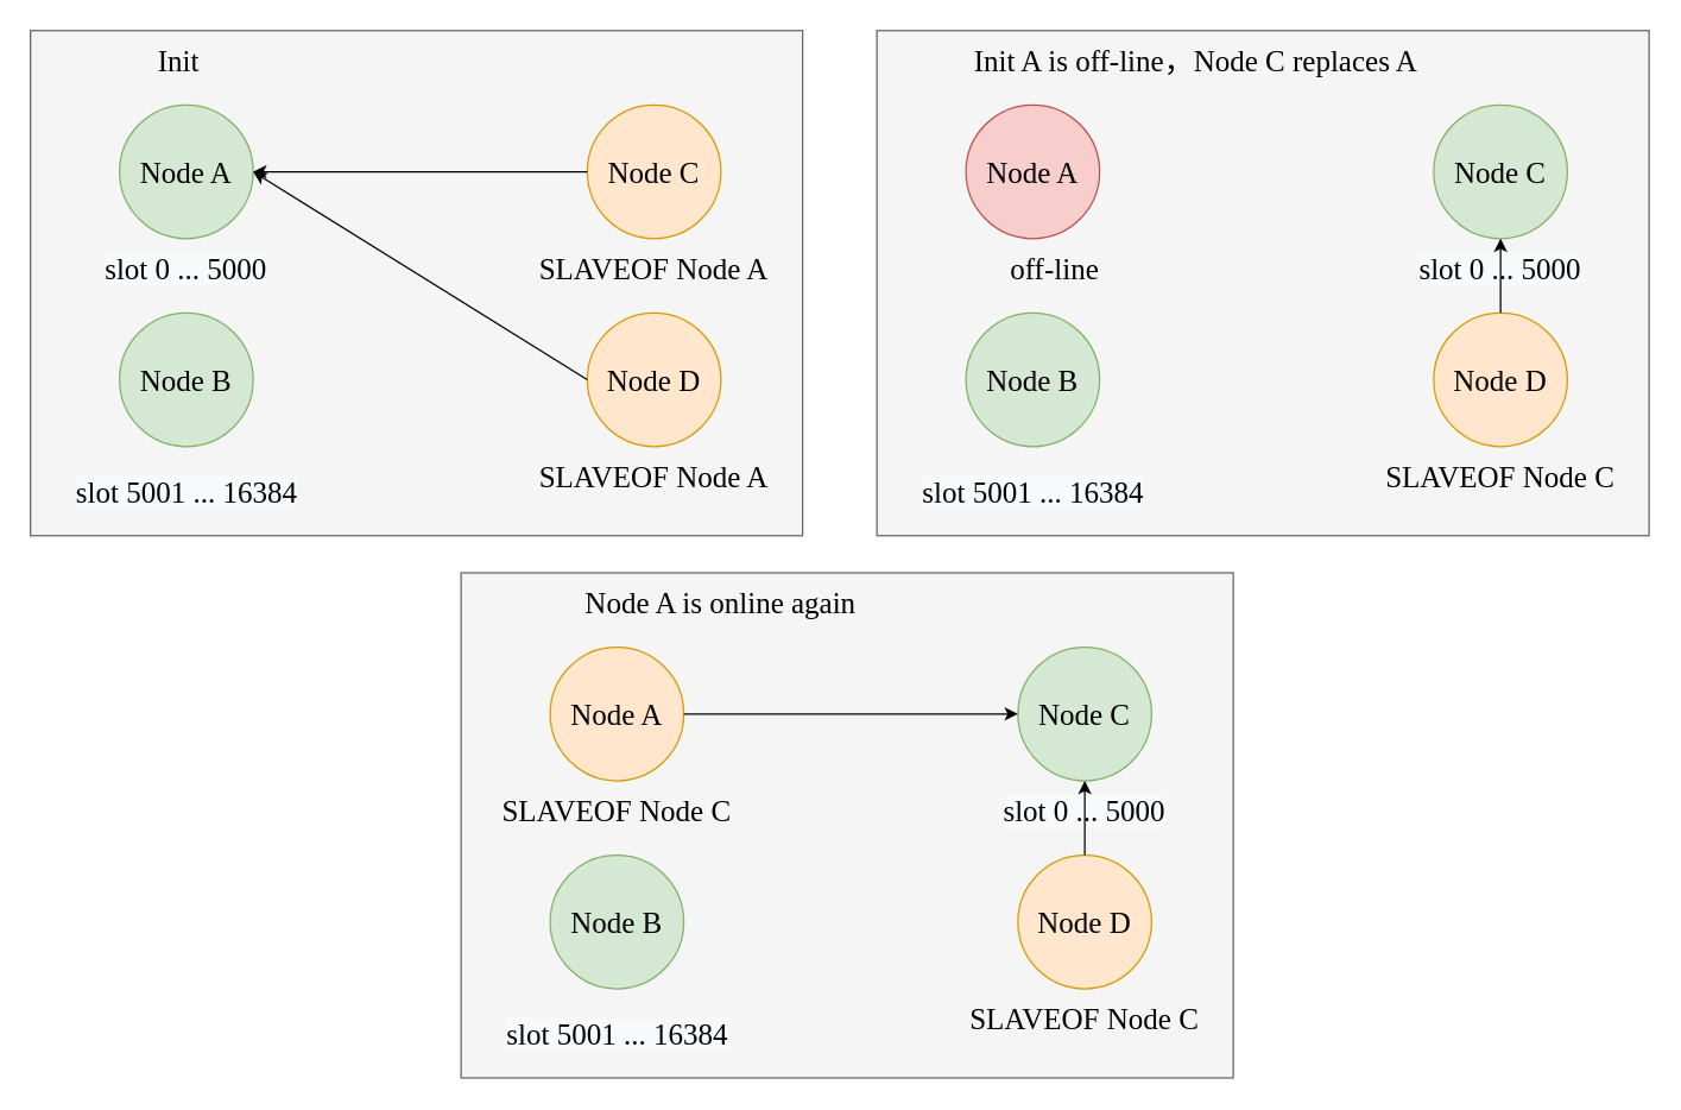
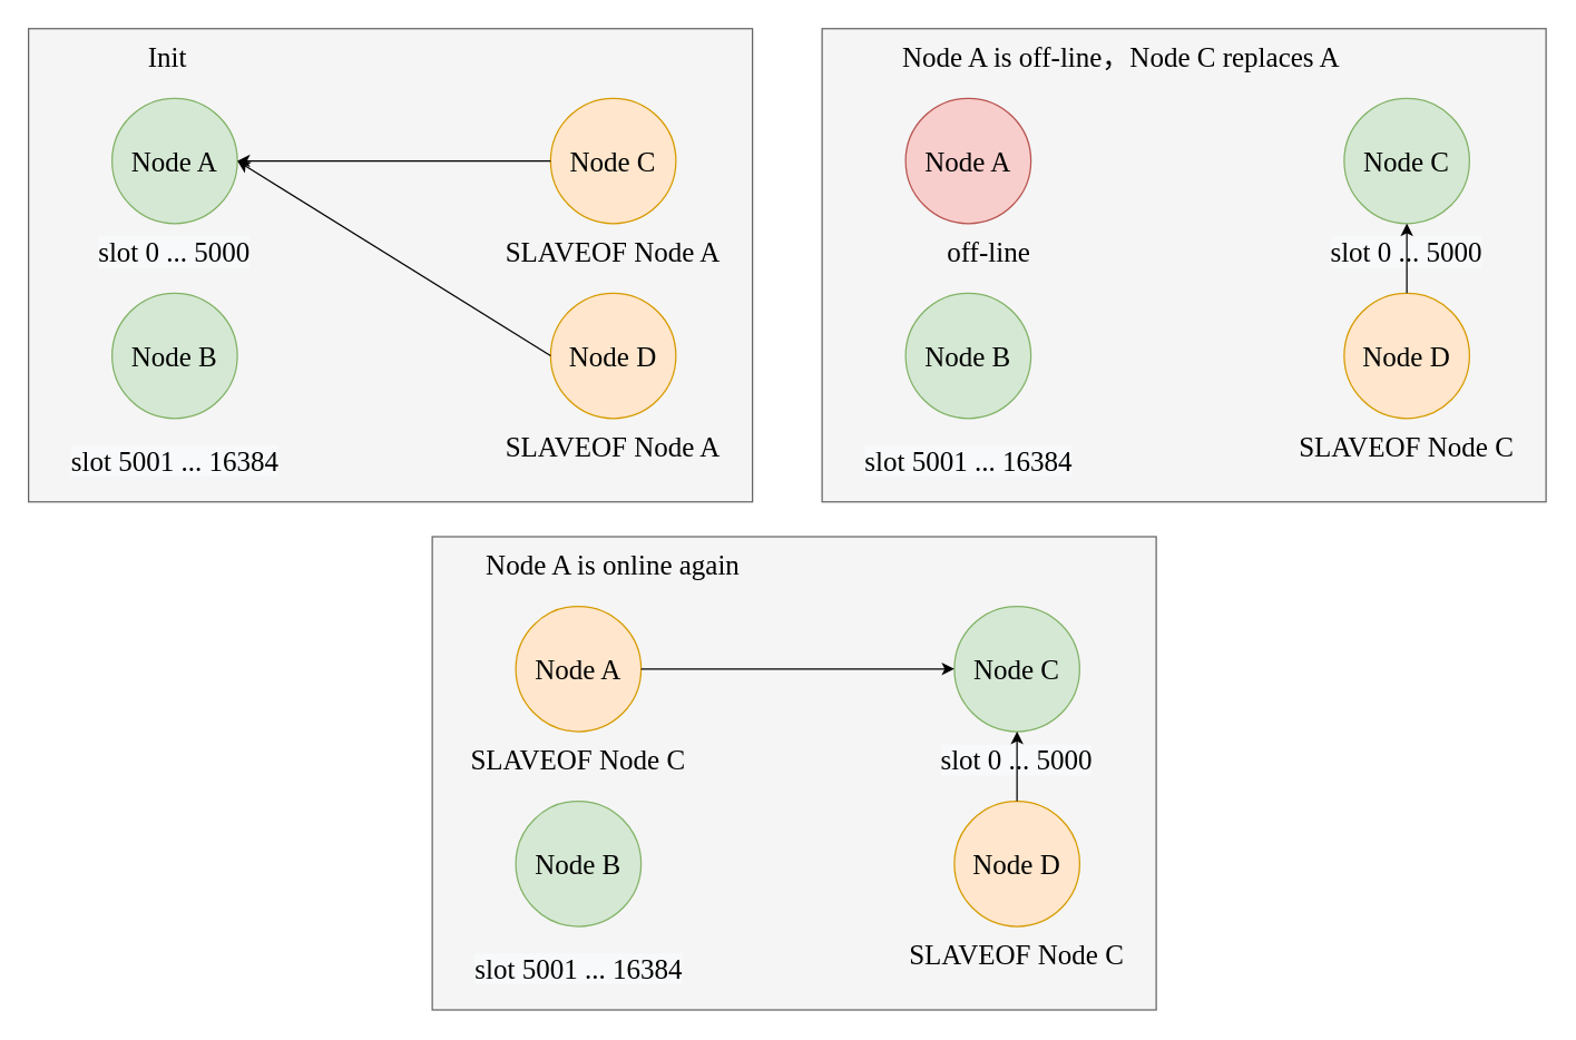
  <mxCell id="0" />
  <mxCell id="1" parent="0" />
  <mxCell id="2" value="" style="rounded=0;whiteSpace=wrap;html=1;fontFamily=Comic Sans MS;fontSize=20;fillColor=#f5f5f5;strokeColor=#666666;fontColor=#333333;" vertex="1" parent="1"><mxGeometry x="20" y="20" width="520" height="340" as="geometry" /></mxCell>
  <mxCell id="3" value="Node A" style="ellipse;whiteSpace=wrap;html=1;aspect=fixed;fontFamily=Comic Sans MS;fontSize=20;fillColor=#d5e8d4;strokeColor=#82b366;" vertex="1" parent="1"><mxGeometry x="80" y="70" width="90" height="90" as="geometry" /></mxCell>
  <mxCell id="4" value="&#10;&#10;&lt;span style=&quot;color: rgb(0, 0, 0); font-family: &amp;quot;comic sans ms&amp;quot;; font-size: 20px; font-style: normal; font-weight: 400; letter-spacing: normal; text-align: center; text-indent: 0px; text-transform: none; word-spacing: 0px; background-color: rgb(248, 249, 250); display: inline; float: none;&quot;&gt;slot 0 ... 5000&lt;/span&gt;&#10;&#10;" style="text;html=1;strokeColor=none;fillColor=none;align=center;verticalAlign=middle;whiteSpace=wrap;rounded=0;fontFamily=Comic Sans MS;fontSize=20;" vertex="1" parent="1"><mxGeometry x="45" y="170" width="160" height="20" as="geometry" /></mxCell>
  <mxCell id="5" value="Node B" style="ellipse;whiteSpace=wrap;html=1;aspect=fixed;fontFamily=Comic Sans MS;fontSize=20;fillColor=#d5e8d4;strokeColor=#82b366;" vertex="1" parent="1"><mxGeometry x="80" y="210" width="90" height="90" as="geometry" /></mxCell>
  <mxCell id="6" value="&lt;span style=&quot;color: rgb(0 , 0 , 0) ; font-family: &amp;#34;comic sans ms&amp;#34; ; font-size: 20px ; font-style: normal ; font-weight: 400 ; letter-spacing: normal ; text-align: center ; text-indent: 0px ; text-transform: none ; word-spacing: 0px ; background-color: rgb(248 , 249 , 250) ; display: inline ; float: none&quot;&gt;slot 5001 ... 16384&lt;/span&gt;" style="text;html=1;strokeColor=none;fillColor=none;align=center;verticalAlign=middle;whiteSpace=wrap;rounded=0;fontFamily=Comic Sans MS;fontSize=20;" vertex="1" parent="1"><mxGeometry x="27.5" y="310" width="195" height="40" as="geometry" /></mxCell>
  <mxCell id="7" value="Node C" style="ellipse;whiteSpace=wrap;html=1;aspect=fixed;fontFamily=Comic Sans MS;fontSize=20;fillColor=#ffe6cc;strokeColor=#d79b00;" vertex="1" parent="1"><mxGeometry x="395" y="70" width="90" height="90" as="geometry" /></mxCell>
  <mxCell id="8" value="SLAVEOF Node A" style="text;html=1;strokeColor=none;fillColor=none;align=center;verticalAlign=middle;whiteSpace=wrap;rounded=0;fontFamily=Comic Sans MS;fontSize=20;" vertex="1" parent="1"><mxGeometry x="350" y="170" width="180" height="20" as="geometry" /></mxCell>
  <mxCell id="9" value="Node D" style="ellipse;whiteSpace=wrap;html=1;aspect=fixed;fontFamily=Comic Sans MS;fontSize=20;fillColor=#ffe6cc;strokeColor=#d79b00;" vertex="1" parent="1"><mxGeometry x="395" y="210" width="90" height="90" as="geometry" /></mxCell>
  <mxCell id="10" value="SLAVEOF Node A" style="text;html=1;strokeColor=none;fillColor=none;align=center;verticalAlign=middle;whiteSpace=wrap;rounded=0;fontFamily=Comic Sans MS;fontSize=20;" vertex="1" parent="1"><mxGeometry x="350" y="310" width="180" height="20" as="geometry" /></mxCell>
  <mxCell id="11" value="" style="endArrow=classic;html=1;fontFamily=Comic Sans MS;fontSize=20;entryX=1;entryY=0.5;entryDx=0;entryDy=0;exitX=0;exitY=0.5;exitDx=0;exitDy=0;" edge="1" parent="1" source="7" target="3"><mxGeometry width="50" height="50" relative="1" as="geometry"><mxPoint x="270" y="160" as="sourcePoint" /><mxPoint x="320" y="110" as="targetPoint" /></mxGeometry></mxCell>
  <mxCell id="12" value="" style="endArrow=classic;html=1;fontFamily=Comic Sans MS;fontSize=20;entryX=1;entryY=0.5;entryDx=0;entryDy=0;exitX=0;exitY=0.5;exitDx=0;exitDy=0;" edge="1" parent="1" source="9" target="3"><mxGeometry width="50" height="50" relative="1" as="geometry"><mxPoint x="270" y="280" as="sourcePoint" /><mxPoint x="320" y="230" as="targetPoint" /></mxGeometry></mxCell>
  <mxCell id="13" value="Init" style="text;html=1;strokeColor=none;fillColor=none;align=center;verticalAlign=middle;whiteSpace=wrap;rounded=0;fontFamily=Comic Sans MS;fontSize=20;" vertex="1" parent="1"><mxGeometry x="100" y="30" width="40" height="20" as="geometry" /></mxCell>
  <mxCell id="14" value="" style="rounded=0;whiteSpace=wrap;html=1;fontFamily=Comic Sans MS;fontSize=20;fillColor=#f5f5f5;strokeColor=#666666;fontColor=#333333;" vertex="1" parent="1"><mxGeometry x="590" y="20" width="520" height="340" as="geometry" /></mxCell>
  <mxCell id="15" value="Node A" style="ellipse;whiteSpace=wrap;html=1;aspect=fixed;fontFamily=Comic Sans MS;fontSize=20;fillColor=#f8cecc;strokeColor=#b85450;" vertex="1" parent="1"><mxGeometry x="650" y="70" width="90" height="90" as="geometry" /></mxCell>
  <mxCell id="16" value="&#10;&#10;&lt;span style=&quot;color: rgb(0, 0, 0); font-family: &amp;quot;comic sans ms&amp;quot;; font-size: 20px; font-style: normal; font-weight: 400; letter-spacing: normal; text-align: center; text-indent: 0px; text-transform: none; word-spacing: 0px; background-color: rgb(248, 249, 250); display: inline; float: none;&quot;&gt;slot 0 ... 5000&lt;/span&gt;&#10;&#10;" style="text;html=1;strokeColor=none;fillColor=none;align=center;verticalAlign=middle;whiteSpace=wrap;rounded=0;fontFamily=Comic Sans MS;fontSize=20;" vertex="1" parent="1"><mxGeometry x="930" y="170" width="160" height="20" as="geometry" /></mxCell>
  <mxCell id="17" value="Node B" style="ellipse;whiteSpace=wrap;html=1;aspect=fixed;fontFamily=Comic Sans MS;fontSize=20;fillColor=#d5e8d4;strokeColor=#82b366;" vertex="1" parent="1"><mxGeometry x="650" y="210" width="90" height="90" as="geometry" /></mxCell>
  <mxCell id="18" value="&lt;span style=&quot;color: rgb(0 , 0 , 0) ; font-family: &amp;#34;comic sans ms&amp;#34; ; font-size: 20px ; font-style: normal ; font-weight: 400 ; letter-spacing: normal ; text-align: center ; text-indent: 0px ; text-transform: none ; word-spacing: 0px ; background-color: rgb(248 , 249 , 250) ; display: inline ; float: none&quot;&gt;slot 5001 ... 16384&lt;/span&gt;" style="text;html=1;strokeColor=none;fillColor=none;align=center;verticalAlign=middle;whiteSpace=wrap;rounded=0;fontFamily=Comic Sans MS;fontSize=20;" vertex="1" parent="1"><mxGeometry x="597.5" y="310" width="195" height="40" as="geometry" /></mxCell>
  <mxCell id="19" value="Node C" style="ellipse;whiteSpace=wrap;html=1;aspect=fixed;fontFamily=Comic Sans MS;fontSize=20;fillColor=#d5e8d4;strokeColor=#82b366;" vertex="1" parent="1"><mxGeometry x="965" y="70" width="90" height="90" as="geometry" /></mxCell>
  <mxCell id="20" value="Node D" style="ellipse;whiteSpace=wrap;html=1;aspect=fixed;fontFamily=Comic Sans MS;fontSize=20;fillColor=#ffe6cc;strokeColor=#d79b00;" vertex="1" parent="1"><mxGeometry x="965" y="210" width="90" height="90" as="geometry" /></mxCell>
  <mxCell id="21" value="SLAVEOF Node C" style="text;html=1;strokeColor=none;fillColor=none;align=center;verticalAlign=middle;whiteSpace=wrap;rounded=0;fontFamily=Comic Sans MS;fontSize=20;" vertex="1" parent="1"><mxGeometry x="920" y="310" width="180" height="20" as="geometry" /></mxCell>
- <mxCell id="22" value="Init A is off-line，Node C replaces A" style="text;html=1;strokeColor=none;fillColor=none;align=center;verticalAlign=middle;whiteSpace=wrap;rounded=0;fontFamily=Comic Sans MS;fontSize=20;" vertex="1" parent="1"><mxGeometry x="610" y="30" width="390" height="20" as="geometry" /></mxCell>
+ <mxCell id="22" value="Node A is off-line，Node C replaces A" style="text;html=1;strokeColor=none;fillColor=none;align=center;verticalAlign=middle;whiteSpace=wrap;rounded=0;fontFamily=Comic Sans MS;fontSize=20;" vertex="1" parent="1"><mxGeometry x="610" y="30" width="390" height="20" as="geometry" /></mxCell>
  <mxCell id="23" value="off-line" style="text;html=1;strokeColor=none;fillColor=none;align=center;verticalAlign=middle;whiteSpace=wrap;rounded=0;fontFamily=Comic Sans MS;fontSize=20;" vertex="1" parent="1"><mxGeometry x="630" y="170" width="160" height="20" as="geometry" /></mxCell>
  <mxCell id="24" value="" style="endArrow=classic;html=1;fontFamily=Comic Sans MS;fontSize=20;entryX=0.5;entryY=1;entryDx=0;entryDy=0;exitX=0.5;exitY=0;exitDx=0;exitDy=0;" edge="1" parent="1" source="20" target="19"><mxGeometry width="50" height="50" relative="1" as="geometry"><mxPoint x="1030" y="470" as="sourcePoint" /><mxPoint x="1080" y="420" as="targetPoint" /></mxGeometry></mxCell>
  <mxCell id="25" value="" style="rounded=0;whiteSpace=wrap;html=1;fontFamily=Comic Sans MS;fontSize=20;fillColor=#f5f5f5;strokeColor=#666666;fontColor=#333333;" vertex="1" parent="1"><mxGeometry x="310" y="385" width="520" height="340" as="geometry" /></mxCell>
  <mxCell id="26" value="Node A" style="ellipse;whiteSpace=wrap;html=1;aspect=fixed;fontFamily=Comic Sans MS;fontSize=20;fillColor=#ffe6cc;strokeColor=#d79b00;" vertex="1" parent="1"><mxGeometry x="370" y="435" width="90" height="90" as="geometry" /></mxCell>
  <mxCell id="27" value="&#10;&#10;&lt;span style=&quot;color: rgb(0, 0, 0); font-family: &amp;quot;comic sans ms&amp;quot;; font-size: 20px; font-style: normal; font-weight: 400; letter-spacing: normal; text-align: center; text-indent: 0px; text-transform: none; word-spacing: 0px; background-color: rgb(248, 249, 250); display: inline; float: none;&quot;&gt;slot 0 ... 5000&lt;/span&gt;&#10;&#10;" style="text;html=1;strokeColor=none;fillColor=none;align=center;verticalAlign=middle;whiteSpace=wrap;rounded=0;fontFamily=Comic Sans MS;fontSize=20;" vertex="1" parent="1"><mxGeometry x="650" y="535" width="160" height="20" as="geometry" /></mxCell>
  <mxCell id="28" value="Node B" style="ellipse;whiteSpace=wrap;html=1;aspect=fixed;fontFamily=Comic Sans MS;fontSize=20;fillColor=#d5e8d4;strokeColor=#82b366;" vertex="1" parent="1"><mxGeometry x="370" y="575" width="90" height="90" as="geometry" /></mxCell>
  <mxCell id="29" value="&lt;span style=&quot;color: rgb(0 , 0 , 0) ; font-family: &amp;#34;comic sans ms&amp;#34; ; font-size: 20px ; font-style: normal ; font-weight: 400 ; letter-spacing: normal ; text-align: center ; text-indent: 0px ; text-transform: none ; word-spacing: 0px ; background-color: rgb(248 , 249 , 250) ; display: inline ; float: none&quot;&gt;slot 5001 ... 16384&lt;/span&gt;" style="text;html=1;strokeColor=none;fillColor=none;align=center;verticalAlign=middle;whiteSpace=wrap;rounded=0;fontFamily=Comic Sans MS;fontSize=20;" vertex="1" parent="1"><mxGeometry x="317.5" y="675" width="195" height="40" as="geometry" /></mxCell>
  <mxCell id="30" value="Node C" style="ellipse;whiteSpace=wrap;html=1;aspect=fixed;fontFamily=Comic Sans MS;fontSize=20;fillColor=#d5e8d4;strokeColor=#82b366;" vertex="1" parent="1"><mxGeometry x="685" y="435" width="90" height="90" as="geometry" /></mxCell>
  <mxCell id="31" value="Node D" style="ellipse;whiteSpace=wrap;html=1;aspect=fixed;fontFamily=Comic Sans MS;fontSize=20;fillColor=#ffe6cc;strokeColor=#d79b00;" vertex="1" parent="1"><mxGeometry x="685" y="575" width="90" height="90" as="geometry" /></mxCell>
  <mxCell id="32" value="SLAVEOF Node C" style="text;html=1;strokeColor=none;fillColor=none;align=center;verticalAlign=middle;whiteSpace=wrap;rounded=0;fontFamily=Comic Sans MS;fontSize=20;" vertex="1" parent="1"><mxGeometry x="640" y="675" width="180" height="20" as="geometry" /></mxCell>
- <mxCell id="33" value="Node A is online again" style="text;html=1;strokeColor=none;fillColor=none;align=center;verticalAlign=middle;whiteSpace=wrap;rounded=0;fontFamily=Comic Sans MS;fontSize=20;" vertex="1" parent="1"><mxGeometry x="375" y="395" width="220" height="20" as="geometry" /></mxCell>
+ <mxCell id="33" value="Node A is online again" style="text;html=1;strokeColor=none;fillColor=none;align=center;verticalAlign=middle;whiteSpace=wrap;rounded=0;fontFamily=Comic Sans MS;fontSize=20;" vertex="1" parent="1"><mxGeometry x="330" y="395" width="220" height="20" as="geometry" /></mxCell>
  <mxCell id="34" value="" style="endArrow=classic;html=1;fontFamily=Comic Sans MS;fontSize=20;entryX=0.5;entryY=1;entryDx=0;entryDy=0;exitX=0.5;exitY=0;exitDx=0;exitDy=0;" edge="1" parent="1" source="31" target="30"><mxGeometry width="50" height="50" relative="1" as="geometry"><mxPoint x="750" y="835" as="sourcePoint" /><mxPoint x="800" y="785" as="targetPoint" /></mxGeometry></mxCell>
  <mxCell id="35" value="SLAVEOF Node C" style="text;html=1;strokeColor=none;fillColor=none;align=center;verticalAlign=middle;whiteSpace=wrap;rounded=0;fontFamily=Comic Sans MS;fontSize=20;" vertex="1" parent="1"><mxGeometry x="325" y="535" width="180" height="20" as="geometry" /></mxCell>
  <mxCell id="36" value="" style="endArrow=classic;html=1;fontFamily=Comic Sans MS;fontSize=20;entryX=0;entryY=0.5;entryDx=0;entryDy=0;exitX=1;exitY=0.5;exitDx=0;exitDy=0;" edge="1" parent="1" source="26" target="30"><mxGeometry width="50" height="50" relative="1" as="geometry"><mxPoint x="160" y="590" as="sourcePoint" /><mxPoint x="210" y="540" as="targetPoint" /></mxGeometry></mxCell>
